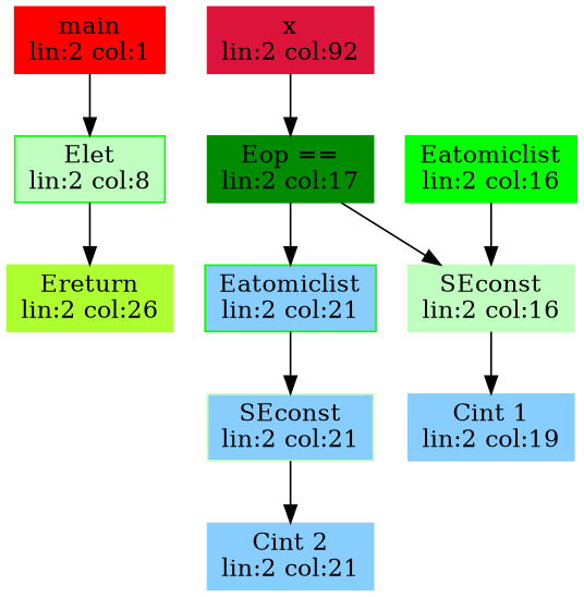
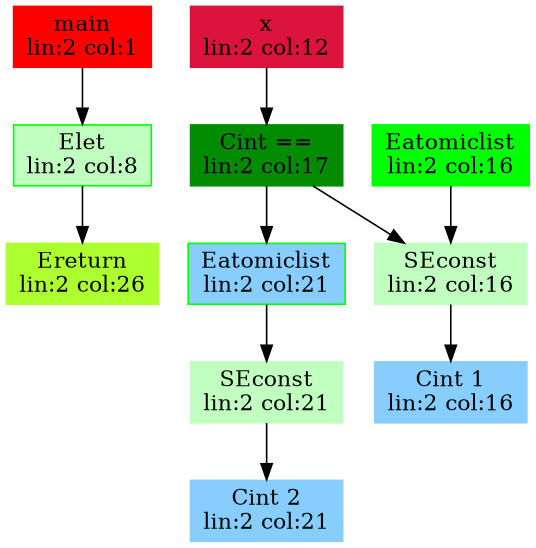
  digraph {
    node [color=green shape=box style=filled]
    n1 [color=red label="main\nlin:2 col:1"]
    n2 [fillcolor=darkseagreen1 label="Elet\nlin:2 col:8"]
    n3 [color=greenyellow label="Ereturn\nlin:2 col:26"]
-   n4 [color=crimson label="x\nlin:2 col:92"]
-   n5 [color=green4 label="Eop ==\nlin:2 col:17"]
+   n4 [color=crimson label="x\nlin:2 col:12"]
+   n5 [color=green4 label="Cint ==\nlin:2 col:17"]
    n6 [fillcolor=skyblue1 label="Eatomiclist\nlin:2 col:21"]
    n7 [color=darkseagreen1 label="SEconst\nlin:2 col:16"]
    n8 [label="Eatomiclist\nlin:2 col:16"]
-   n9 [color=darkseagreen1 label="SEconst\nlin:2 col:21" fillcolor=skyblue1]
-   n10 [color=skyblue1 label="Cint 1\nlin:2 col:19"]
+   n9 [color=darkseagreen1 label="SEconst\nlin:2 col:21"]
+   n10 [color=skyblue1 label="Cint 1\nlin:2 col:16"]
    n11 [color=skyblue1 label="Cint 2\nlin:2 col:21"]
    n1 -> n2
    n2 -> n3
    n4 -> n5
    n5 -> n6
    n5 -> n7
    n6 -> n9
    n7 -> n10
    n8 -> n7
    n9 -> n11
  }
